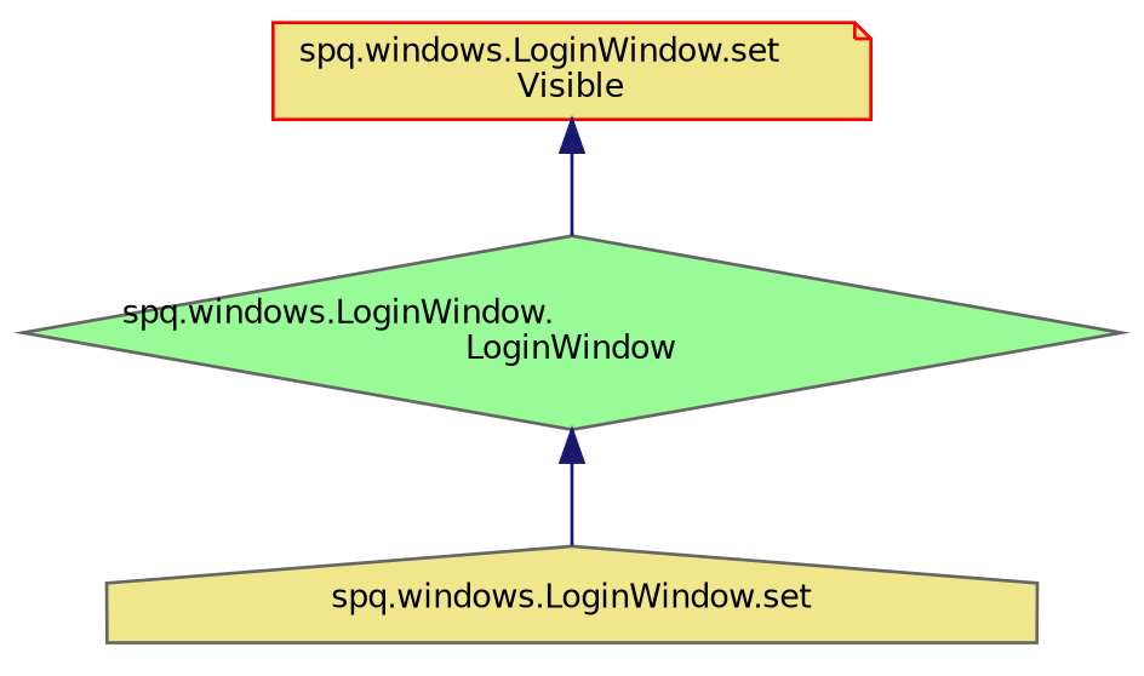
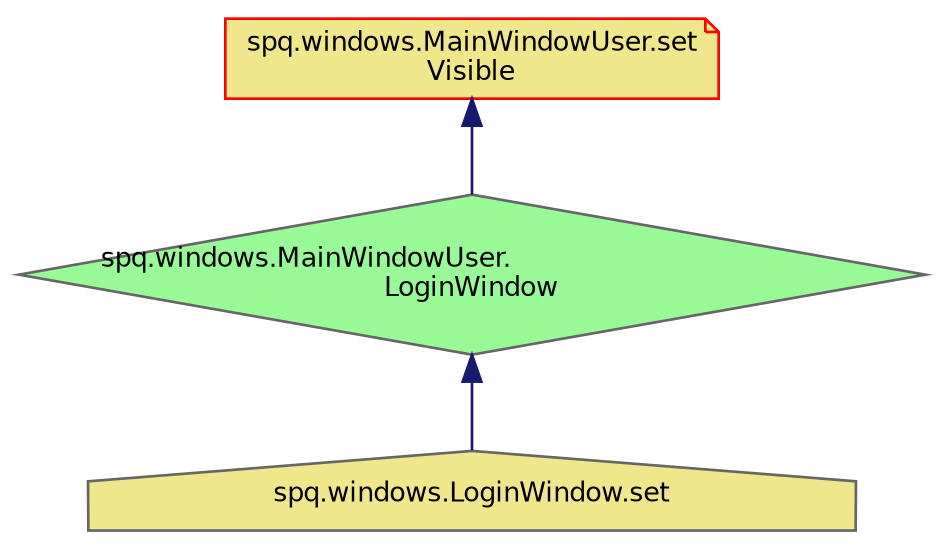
  digraph {
    rankdir=TB
    node [color=gray40 fillcolor=khaki fontname=Helvetica fontsize=10 style=filled]
    edge [color=midnightblue dir=back fontname=Helvetica fontsize=10 labelfontname=Helvetica labelfontsize=10 style=solid]
-   n1 [color=red fontcolor=black height=0.2 label="spq.windows.LoginWindow.set\lVisible" shape=note width=0.4]
-   n2 [fillcolor=palegreen height=0.2 label="spq.windows.LoginWindow.\lLoginWindow" shape=diamond width=0.4]
+   n1 [color=red fontcolor=black height=0.2 label="spq.windows.MainWindowUser.set\lVisible" shape=note width=0.4]
+   n2 [fillcolor=palegreen height=0.2 label="spq.windows.MainWindowUser.\lLoginWindow" shape=diamond width=0.4]
    n3 [height=0.2 label="spq.windows.LoginWindow.set" shape=house width=0.4]
    n1 -> n2
    n2 -> n3
  }
